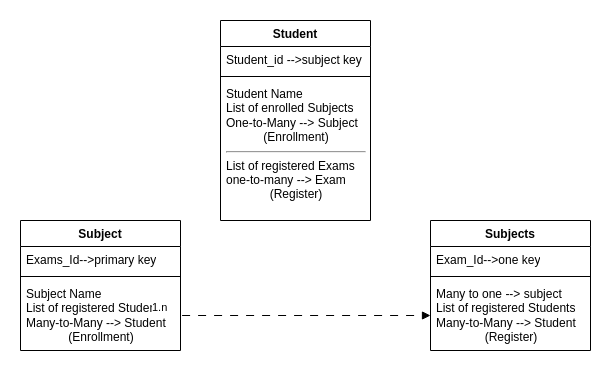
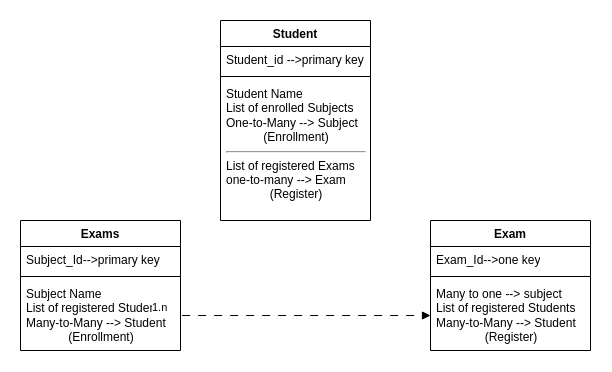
  <mxCell id="0" />
  <mxCell id="1" parent="0" />
  <mxCell id="2" value="Student" style="swimlane;fontStyle=1;align=center;verticalAlign=top;childLayout=stackLayout;horizontal=1;startSize=26;horizontalStack=0;resizeParent=1;resizeParentMax=0;resizeLast=0;collapsible=1;marginBottom=0;whiteSpace=wrap;html=1;" vertex="1" parent="1"><mxGeometry x="220" y="20" width="150" height="200" as="geometry"><mxRectangle x="250" y="40" width="80" height="30" as="alternateBounds" /></mxGeometry></mxCell>
- <mxCell id="3" value="Student_id --&amp;gt;subject key" style="text;strokeColor=none;fillColor=none;align=left;verticalAlign=top;spacingLeft=4;spacingRight=4;overflow=hidden;rotatable=0;points=[[0,0.5],[1,0.5]];portConstraint=eastwest;whiteSpace=wrap;html=1;" vertex="1" parent="2"><mxGeometry y="26" width="150" height="26" as="geometry" /></mxCell>
+ <mxCell id="3" value="Student_id --&amp;gt;primary key" style="text;strokeColor=none;fillColor=none;align=left;verticalAlign=top;spacingLeft=4;spacingRight=4;overflow=hidden;rotatable=0;points=[[0,0.5],[1,0.5]];portConstraint=eastwest;whiteSpace=wrap;html=1;" vertex="1" parent="2"><mxGeometry y="26" width="150" height="26" as="geometry" /></mxCell>
  <mxCell id="4" value="" style="line;strokeWidth=1;fillColor=none;align=left;verticalAlign=middle;spacingTop=-1;spacingLeft=3;spacingRight=3;rotatable=0;labelPosition=right;points=[];portConstraint=eastwest;strokeColor=inherit;" vertex="1" parent="2"><mxGeometry y="52" width="150" height="8" as="geometry" /></mxCell>
  <mxCell id="5" value="Student Name&lt;div&gt;List of enrolled Subjects&amp;nbsp; One-to-Many --&amp;gt; Subject&amp;nbsp;&lt;/div&gt;&lt;div style=&quot;text-align: center;&quot;&gt;(Enrollment)&lt;/div&gt;&lt;div&gt;&lt;hr&gt;List of registered Exams&lt;/div&gt;&lt;div&gt;one-to-many --&amp;gt; Exam&lt;/div&gt;&lt;div style=&quot;text-align: center;&quot;&gt;(Register)&lt;/div&gt;" style="text;strokeColor=none;fillColor=none;align=left;verticalAlign=top;spacingLeft=4;spacingRight=4;overflow=hidden;rotatable=0;points=[[0,0.5],[1,0.5]];portConstraint=eastwest;whiteSpace=wrap;html=1;" vertex="1" parent="2"><mxGeometry y="60" width="150" height="140" as="geometry" /></mxCell>
- <mxCell id="6" value="Subject" style="swimlane;fontStyle=1;align=center;verticalAlign=top;childLayout=stackLayout;horizontal=1;startSize=26;horizontalStack=0;resizeParent=1;resizeParentMax=0;resizeLast=0;collapsible=1;marginBottom=0;whiteSpace=wrap;html=1;" vertex="1" parent="1"><mxGeometry x="20" y="220" width="160" height="130" as="geometry"><mxRectangle x="140" y="100" width="80" height="30" as="alternateBounds" /></mxGeometry></mxCell>
- <mxCell id="7" value="Exams_Id--&amp;gt;primary key" style="text;strokeColor=none;fillColor=none;align=left;verticalAlign=top;spacingLeft=4;spacingRight=4;overflow=hidden;rotatable=0;points=[[0,0.5],[1,0.5]];portConstraint=eastwest;whiteSpace=wrap;html=1;" vertex="1" parent="6"><mxGeometry y="26" width="160" height="26" as="geometry" /></mxCell>
+ <mxCell id="6" value="Exams" style="swimlane;fontStyle=1;align=center;verticalAlign=top;childLayout=stackLayout;horizontal=1;startSize=26;horizontalStack=0;resizeParent=1;resizeParentMax=0;resizeLast=0;collapsible=1;marginBottom=0;whiteSpace=wrap;html=1;" vertex="1" parent="1"><mxGeometry x="20" y="220" width="160" height="130" as="geometry"><mxRectangle x="140" y="100" width="80" height="30" as="alternateBounds" /></mxGeometry></mxCell>
+ <mxCell id="7" value="Subject_Id--&amp;gt;primary key" style="text;strokeColor=none;fillColor=none;align=left;verticalAlign=top;spacingLeft=4;spacingRight=4;overflow=hidden;rotatable=0;points=[[0,0.5],[1,0.5]];portConstraint=eastwest;whiteSpace=wrap;html=1;" vertex="1" parent="6"><mxGeometry y="26" width="160" height="26" as="geometry" /></mxCell>
  <mxCell id="8" value="" style="line;strokeWidth=1;fillColor=none;align=left;verticalAlign=middle;spacingTop=-1;spacingLeft=3;spacingRight=3;rotatable=0;labelPosition=right;points=[];portConstraint=eastwest;strokeColor=inherit;" vertex="1" parent="6"><mxGeometry y="52" width="160" height="8" as="geometry" /></mxCell>
  <mxCell id="9" value="Subject Name&lt;div&gt;List of registered Students&amp;nbsp; Many-to-Many --&amp;gt; Student&amp;nbsp;&lt;/div&gt;&lt;div style=&quot;text-align: center;&quot;&gt;(Enrollment)&lt;/div&gt;&lt;div&gt;&lt;br&gt;&lt;/div&gt;" style="text;strokeColor=none;fillColor=none;align=left;verticalAlign=top;spacingLeft=4;spacingRight=4;overflow=hidden;rotatable=0;points=[[0,0.5],[1,0.5]];portConstraint=eastwest;whiteSpace=wrap;html=1;" vertex="1" parent="6"><mxGeometry y="60" width="160" height="70" as="geometry" /></mxCell>
- <mxCell id="10" value="Subjects" style="swimlane;fontStyle=1;align=center;verticalAlign=top;childLayout=stackLayout;horizontal=1;startSize=26;horizontalStack=0;resizeParent=1;resizeParentMax=0;resizeLast=0;collapsible=1;marginBottom=0;whiteSpace=wrap;html=1;" vertex="1" parent="1"><mxGeometry x="430" y="220" width="160" height="130" as="geometry"><mxRectangle x="140" y="100" width="80" height="30" as="alternateBounds" /></mxGeometry></mxCell>
+ <mxCell id="10" value="Exam" style="swimlane;fontStyle=1;align=center;verticalAlign=top;childLayout=stackLayout;horizontal=1;startSize=26;horizontalStack=0;resizeParent=1;resizeParentMax=0;resizeLast=0;collapsible=1;marginBottom=0;whiteSpace=wrap;html=1;" vertex="1" parent="1"><mxGeometry x="430" y="220" width="160" height="130" as="geometry"><mxRectangle x="140" y="100" width="80" height="30" as="alternateBounds" /></mxGeometry></mxCell>
  <mxCell id="11" value="Exam_Id--&amp;gt;one key" style="text;strokeColor=none;fillColor=none;align=left;verticalAlign=top;spacingLeft=4;spacingRight=4;overflow=hidden;rotatable=0;points=[[0,0.5],[1,0.5]];portConstraint=eastwest;whiteSpace=wrap;html=1;" vertex="1" parent="10"><mxGeometry y="26" width="160" height="26" as="geometry" /></mxCell>
  <mxCell id="12" value="" style="line;strokeWidth=1;fillColor=none;align=left;verticalAlign=middle;spacingTop=-1;spacingLeft=3;spacingRight=3;rotatable=0;labelPosition=right;points=[];portConstraint=eastwest;strokeColor=inherit;" vertex="1" parent="10"><mxGeometry y="52" width="160" height="8" as="geometry" /></mxCell>
  <mxCell id="13" value="&lt;div&gt;Many to one --&amp;gt; subject&lt;/div&gt;&lt;div&gt;List of registered Students&amp;nbsp; Many-to-Many --&amp;gt; Student&amp;nbsp;&lt;/div&gt;&lt;div style=&quot;text-align: center;&quot;&gt;(Register)&lt;/div&gt;&lt;div&gt;&lt;br&gt;&lt;/div&gt;" style="text;strokeColor=none;fillColor=none;align=left;verticalAlign=top;spacingLeft=4;spacingRight=4;overflow=hidden;rotatable=0;points=[[0,0.5],[1,0.5]];portConstraint=eastwest;whiteSpace=wrap;html=1;" vertex="1" parent="10"><mxGeometry y="60" width="160" height="70" as="geometry" /></mxCell>
  <mxCell id="14" value="" style="endArrow=block;endFill=1;html=1;edgeStyle=orthogonalEdgeStyle;align=left;verticalAlign=top;rounded=0;entryX=0;entryY=0.5;entryDx=0;entryDy=0;exitX=1;exitY=0.5;exitDx=0;exitDy=0;flowAnimation=1;" edge="1" parent="1" source="9" target="13"><mxGeometry x="-1" relative="1" as="geometry"><mxPoint x="210" y="300" as="sourcePoint" /><mxPoint x="330" y="381" as="targetPoint" /></mxGeometry></mxCell>
  <mxCell id="15" value="1.n" style="edgeLabel;resizable=0;html=1;align=left;verticalAlign=bottom;" connectable="0" vertex="1" parent="14"><mxGeometry x="-1" relative="1" as="geometry"><mxPoint x="-30" as="offset" /></mxGeometry></mxCell>
